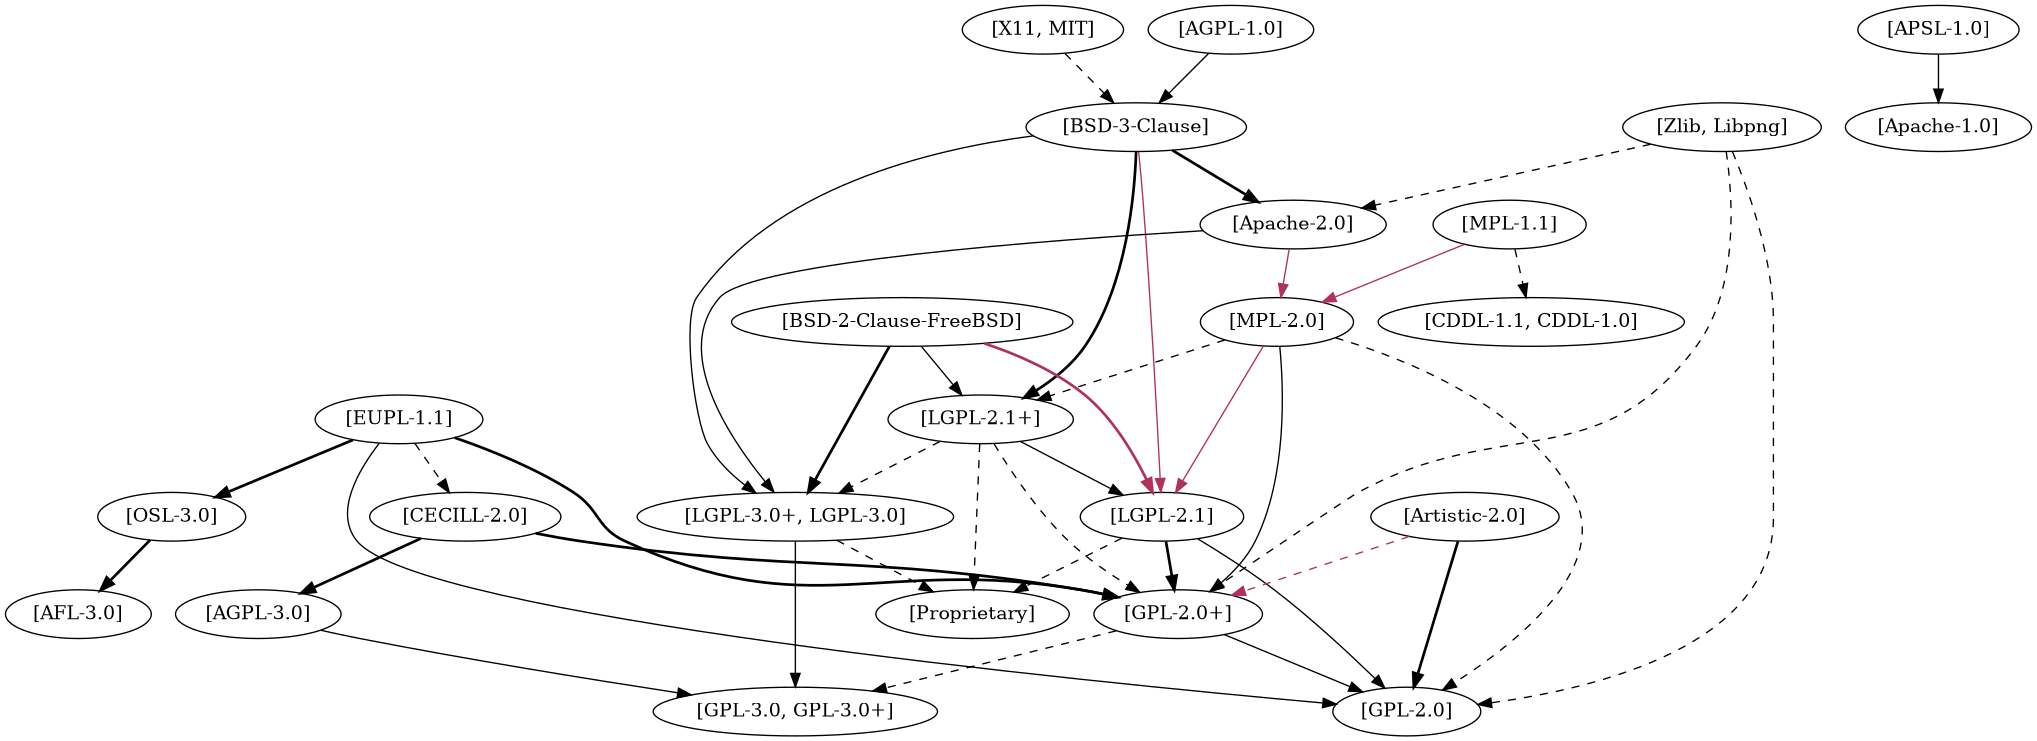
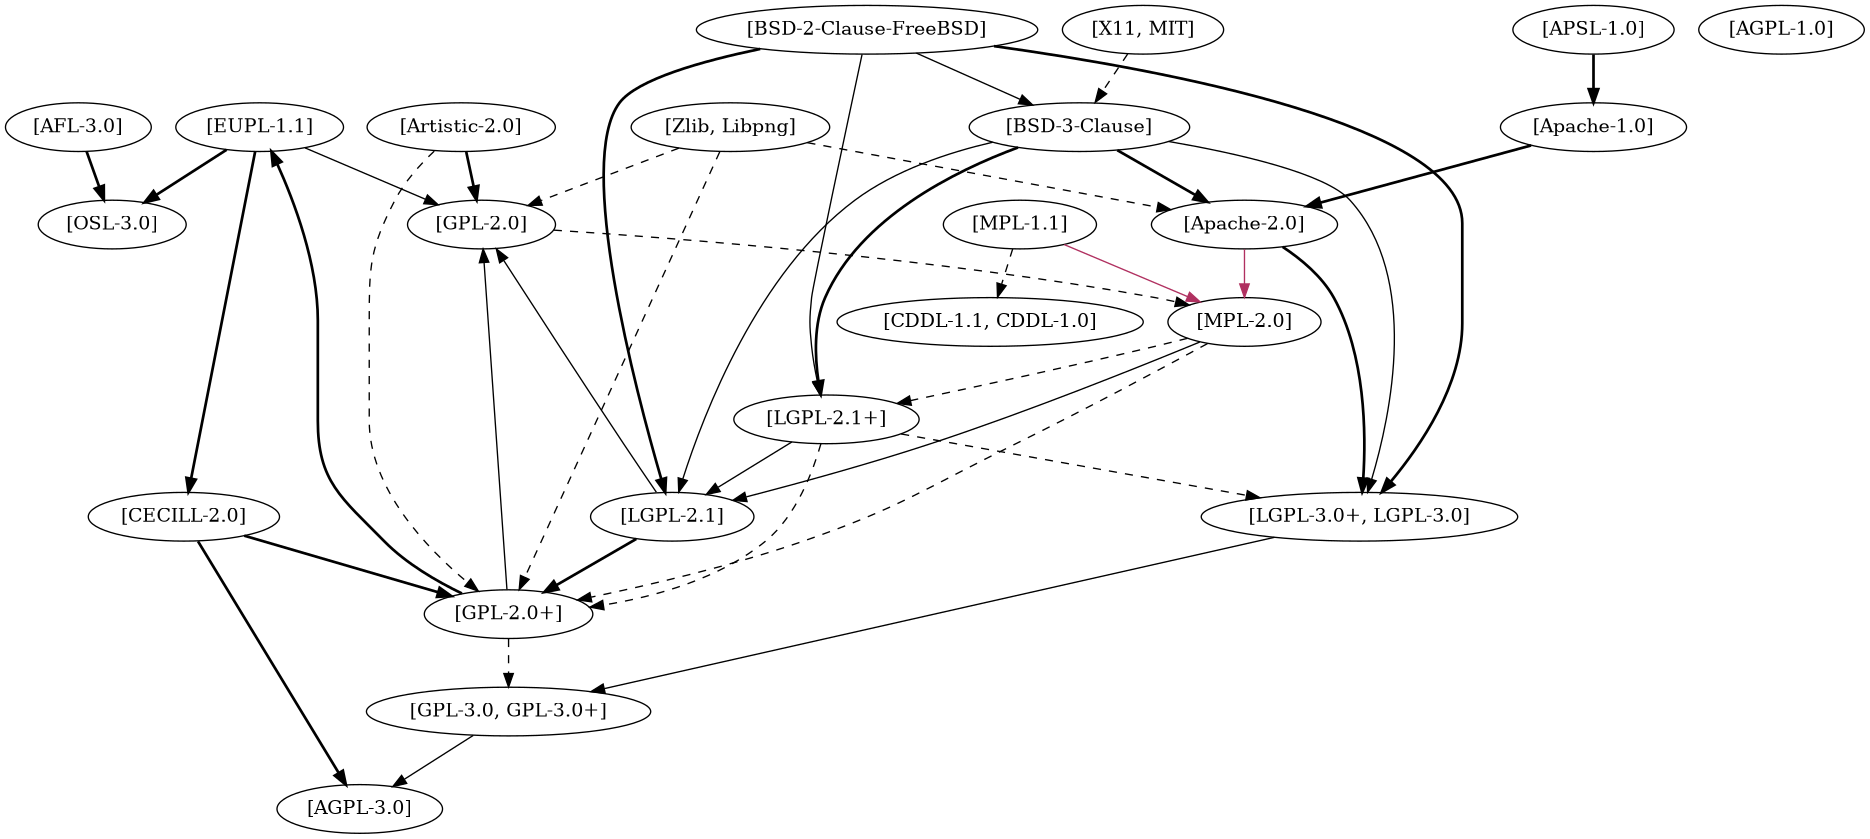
  digraph {
    edge [color=black style=dashed]
    n1 [label="[AFL-3.0]"]
    n2 [label="[OSL-3.0]"]
    n3 [label="[X11, MIT]"]
    n4 [label="[BSD-3-Clause]"]
    n5 [label="[BSD-2-Clause-FreeBSD]"]
    n6 [label="[LGPL-2.1]"]
    n7 [label="[LGPL-2.1+]"]
    n8 [label="[LGPL-3.0+, LGPL-3.0]"]
    n9 [label="[Apache-2.0]"]
    n10 [label="[GPL-2.0]"]
    n11 [label="[GPL-2.0+]"]
-   n12 [label="[Proprietary]"]
    n13 [label="[GPL-3.0, GPL-3.0+]"]
    n14 [label="[MPL-2.0]"]
    n15 [label="[Zlib, Libpng]"]
    n16 [label="[CDDL-1.1, CDDL-1.0]"]
    n17 [label="[MPL-1.1]"]
    n18 [label="[Artistic-2.0]"]
    n19 [label="[AGPL-3.0]"]
    n20 [label="[EUPL-1.1]"]
    n21 [label="[CECILL-2.0]"]
    n22 [label="[AGPL-1.0]"]
    n23 [label="[Apache-1.0]"]
    n24 [label="[APSL-1.0]"]
-   n2 -> n1 [style=bold]
+   n1 -> n2 [style=bold]
    n3 -> n4
-   n4 -> n6 [color=maroon style=solid]
+   n4 -> n6 [style=solid]
    n4 -> n7 [style=bold]
    n4 -> n8 [style=solid]
    n4 -> n9 [style=bold]
-   n22 -> n4 [style=solid]
-   n5 -> n6 [color=maroon style=bold]
+   n5 -> n4 [style=solid]
+   n5 -> n6 [style=bold]
    n5 -> n7 [style=solid]
    n5 -> n8 [style=bold]
    n6 -> n10 [style=solid]
    n6 -> n11 [style=bold]
-   n6 -> n12
    n7 -> n6 [style=solid]
    n7 -> n8
    n7 -> n11
-   n7 -> n12
-   n8 -> n12
    n8 -> n13 [style=solid]
-   n9 -> n8 [style=solid]
+   n9 -> n8 [style=bold]
    n9 -> n14 [color=maroon style=solid]
    n11 -> n10 [style=solid]
    n11 -> n13
-   n19 -> n13 [style=solid]
-   n14 -> n6 [color=maroon style=solid]
+   n13 -> n19 [style=solid]
+   n14 -> n6 [style=solid]
    n14 -> n7
-   n14 -> n10
-   n14 -> n11 [style=solid]
+   n10 -> n14
+   n14 -> n11
    n15 -> n9
    n15 -> n10
    n15 -> n11
    n17 -> n14 [color=maroon style=solid]
    n17 -> n16
    n18 -> n10 [style=bold]
-   n18 -> n11 [color=maroon]
+   n18 -> n11
    n20 -> n2 [style=bold]
    n20 -> n10 [style=solid]
-   n20 -> n11 [style=bold]
-   n20 -> n21
+   n11 -> n20 [style=bold]
+   n20 -> n21 [style=bold]
    n21 -> n11 [style=bold]
    n21 -> n19 [style=bold]
-   n24 -> n23 [style=solid]
+   n23 -> n9 [style=bold]
+   n24 -> n23 [style=bold]
  }
